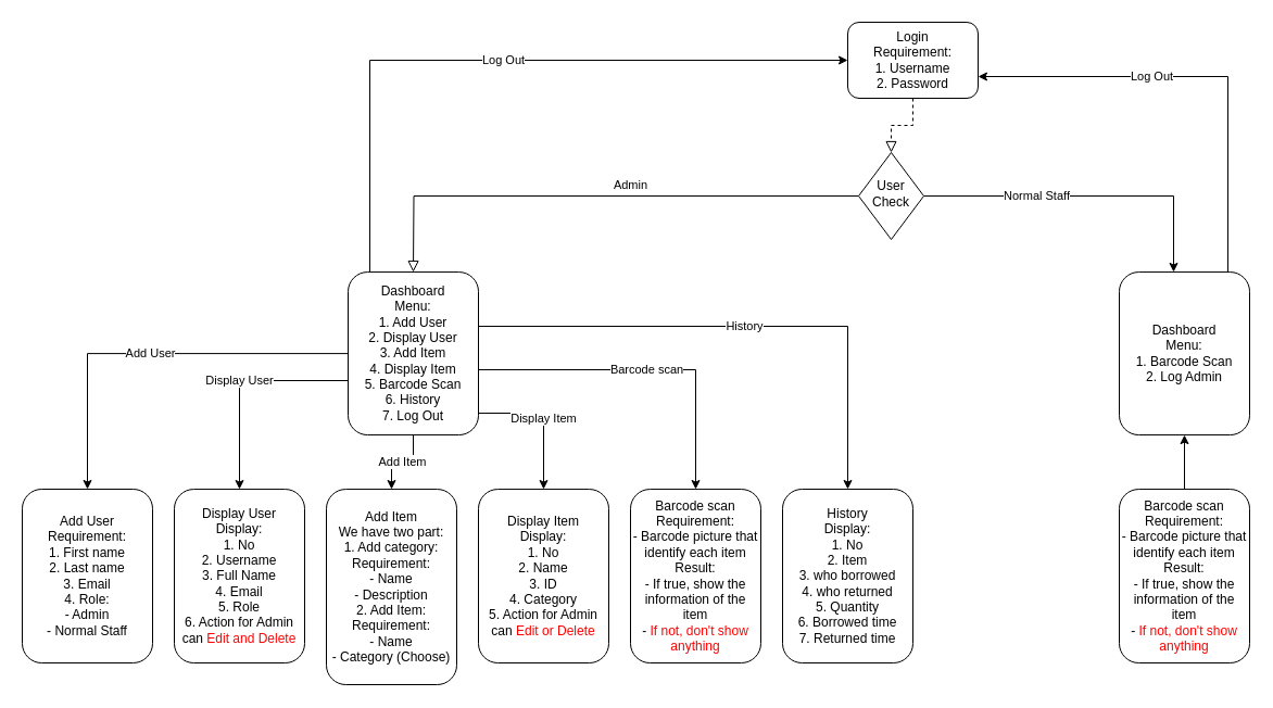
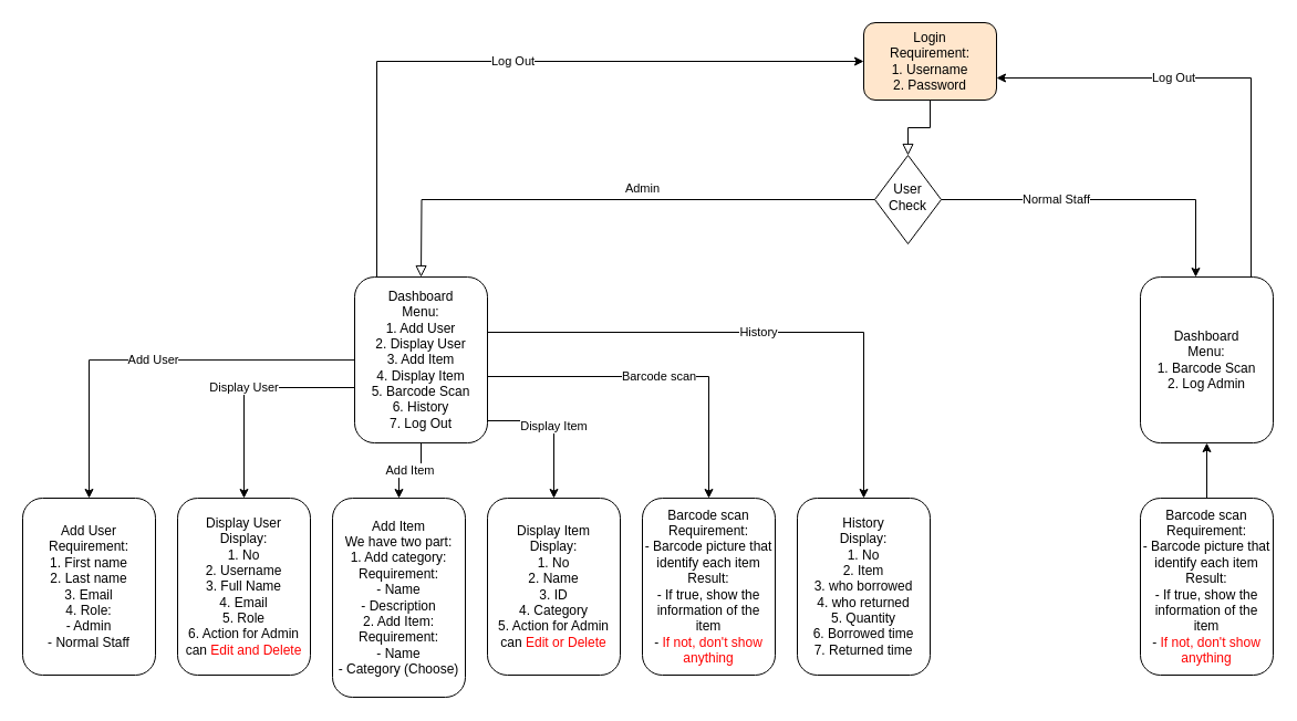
  <mxCell id="0" />
  <mxCell id="1" parent="0" />
- <mxCell id="2" value="" style="rounded=0;html=1;jettySize=auto;orthogonalLoop=1;fontSize=11;endArrow=block;endFill=0;endSize=8;strokeWidth=1;shadow=0;labelBackgroundColor=none;edgeStyle=orthogonalEdgeStyle;dashed=1;" parent="1" source="3" target="6" edge="1"><mxGeometry relative="1" as="geometry" /></mxCell>
- <mxCell id="3" value="Login&lt;div&gt;Requirement:&lt;/div&gt;&lt;div&gt;1. Username&lt;/div&gt;&lt;div&gt;2. Password&lt;/div&gt;" style="rounded=1;whiteSpace=wrap;html=1;fontSize=12;glass=0;strokeWidth=1;shadow=0;" parent="1" vertex="1"><mxGeometry x="780" y="20" width="120" height="70" as="geometry" /></mxCell>
+ <mxCell id="2" value="" style="rounded=0;html=1;jettySize=auto;orthogonalLoop=1;fontSize=11;endArrow=block;endFill=0;endSize=8;strokeWidth=1;shadow=0;labelBackgroundColor=none;edgeStyle=orthogonalEdgeStyle;" parent="1" source="3" target="6" edge="1"><mxGeometry relative="1" as="geometry" /></mxCell>
+ <mxCell id="3" value="Login&lt;div&gt;Requirement:&lt;/div&gt;&lt;div&gt;1. Username&lt;/div&gt;&lt;div&gt;2. Password&lt;/div&gt;" style="rounded=1;whiteSpace=wrap;html=1;fontSize=12;glass=0;strokeWidth=1;shadow=0;fillColor=#ffe6cc;" parent="1" vertex="1"><mxGeometry x="780" y="20" width="120" height="70" as="geometry" /></mxCell>
  <mxCell id="4" value="Admin" style="rounded=0;html=1;jettySize=auto;orthogonalLoop=1;fontSize=11;endArrow=block;endFill=0;endSize=8;strokeWidth=1;shadow=0;labelBackgroundColor=none;edgeStyle=orthogonalEdgeStyle;exitX=0;exitY=0.5;exitDx=0;exitDy=0;" parent="1" source="6" edge="1"><mxGeometry x="-0.124" y="-10" relative="1" as="geometry"><mxPoint as="offset" /><mxPoint x="380.067" y="199.997" as="sourcePoint" /><mxPoint x="380" y="250.05" as="targetPoint" /></mxGeometry></mxCell>
  <mxCell id="5" value="Normal Staff" style="edgeStyle=orthogonalEdgeStyle;rounded=0;orthogonalLoop=1;jettySize=auto;html=1;" edge="1" parent="1" source="6"><mxGeometry x="-0.308" relative="1" as="geometry"><mxPoint x="1080" y="250" as="targetPoint" /><Array as="points"><mxPoint x="1080" y="180" /><mxPoint x="1080" y="250" /></Array><mxPoint as="offset" /></mxGeometry></mxCell>
  <mxCell id="6" value="User Check" style="rhombus;whiteSpace=wrap;html=1;shadow=0;fontFamily=Helvetica;fontSize=12;align=center;strokeWidth=1;spacing=6;spacingTop=-4;" parent="1" vertex="1"><mxGeometry x="790" y="140" width="60" height="80" as="geometry" /></mxCell>
  <mxCell id="7" value="Display Item&lt;div&gt;Display:&lt;/div&gt;&lt;div&gt;1. No&lt;/div&gt;&lt;div&gt;2. Name&lt;/div&gt;&lt;div&gt;3. ID&lt;/div&gt;&lt;div&gt;4. Category&lt;/div&gt;&lt;div&gt;5. Action for Admin can &lt;font color=&quot;#ff0000&quot;&gt;Edit or Delete&lt;/font&gt;&lt;/div&gt;" style="rounded=1;whiteSpace=wrap;html=1;fontSize=12;glass=0;strokeWidth=1;shadow=0;" parent="1" vertex="1"><mxGeometry x="440" y="450.05" width="120" height="159.95" as="geometry" /></mxCell>
  <mxCell id="8" value="Add User" style="edgeStyle=orthogonalEdgeStyle;rounded=0;orthogonalLoop=1;jettySize=auto;html=1;entryX=0.5;entryY=0;entryDx=0;entryDy=0;" edge="1" parent="1" source="14" target="15"><mxGeometry relative="1" as="geometry" /></mxCell>
  <mxCell id="9" value="Display User" style="edgeStyle=orthogonalEdgeStyle;rounded=0;orthogonalLoop=1;jettySize=auto;html=1;entryX=0.5;entryY=0;entryDx=0;entryDy=0;" edge="1" parent="1" source="14" target="16"><mxGeometry relative="1" as="geometry"><Array as="points"><mxPoint x="220" y="350" /></Array></mxGeometry></mxCell>
  <mxCell id="10" value="Add Item" style="edgeStyle=orthogonalEdgeStyle;rounded=0;orthogonalLoop=1;jettySize=auto;html=1;entryX=0.5;entryY=0;entryDx=0;entryDy=0;" edge="1" parent="1" source="14" target="17"><mxGeometry relative="1" as="geometry" /></mxCell>
  <mxCell id="11" value="Display Item" style="edgeStyle=orthogonalEdgeStyle;rounded=0;orthogonalLoop=1;jettySize=auto;html=1;entryX=0.5;entryY=0;entryDx=0;entryDy=0;" edge="1" parent="1" source="14" target="7"><mxGeometry relative="1" as="geometry"><Array as="points"><mxPoint x="500" y="380" /></Array></mxGeometry></mxCell>
  <mxCell id="12" value="Barcode scan" style="edgeStyle=orthogonalEdgeStyle;rounded=0;orthogonalLoop=1;jettySize=auto;html=1;entryX=0.5;entryY=0;entryDx=0;entryDy=0;" edge="1" parent="1" source="14" target="18"><mxGeometry relative="1" as="geometry"><Array as="points"><mxPoint x="640" y="340" /></Array></mxGeometry></mxCell>
  <mxCell id="13" value="History" style="edgeStyle=orthogonalEdgeStyle;rounded=0;orthogonalLoop=1;jettySize=auto;html=1;entryX=0.5;entryY=0;entryDx=0;entryDy=0;" edge="1" parent="1" source="14" target="20"><mxGeometry relative="1" as="geometry"><Array as="points"><mxPoint x="780" y="300" /></Array></mxGeometry></mxCell>
  <mxCell id="14" value="&lt;div style=&quot;&quot;&gt;&lt;span style=&quot;background-color: initial;&quot;&gt;Dashboard&lt;/span&gt;&lt;/div&gt;&lt;div style=&quot;&quot;&gt;&lt;span style=&quot;background-color: initial;&quot;&gt;Menu:&lt;/span&gt;&lt;/div&gt;&lt;div style=&quot;&quot;&gt;&lt;span style=&quot;background-color: initial;&quot;&gt;1. Add User&lt;/span&gt;&lt;/div&gt;&lt;div style=&quot;&quot;&gt;&lt;span style=&quot;background-color: initial;&quot;&gt;2. Display User&lt;/span&gt;&lt;/div&gt;&lt;div style=&quot;&quot;&gt;&lt;span style=&quot;background-color: initial;&quot;&gt;3. Add Item&lt;/span&gt;&lt;/div&gt;&lt;div style=&quot;&quot;&gt;&lt;span style=&quot;background-color: initial;&quot;&gt;4. Display Item&lt;/span&gt;&lt;/div&gt;&lt;div style=&quot;&quot;&gt;&lt;span style=&quot;background-color: initial;&quot;&gt;5. Barcode Scan&lt;/span&gt;&lt;/div&gt;&lt;div style=&quot;&quot;&gt;&lt;span style=&quot;background-color: initial;&quot;&gt;6. History&lt;/span&gt;&lt;/div&gt;&lt;div style=&quot;&quot;&gt;&lt;span style=&quot;background-color: initial;&quot;&gt;7. Log Out&lt;/span&gt;&lt;/div&gt;" style="rounded=1;whiteSpace=wrap;html=1;fontSize=12;glass=0;strokeWidth=1;shadow=0;align=center;" parent="1" vertex="1"><mxGeometry x="320" y="250.05" width="120" height="150" as="geometry" /></mxCell>
  <mxCell id="15" value="Add User&lt;div&gt;Requirement:&lt;/div&gt;&lt;div&gt;1. First name&lt;/div&gt;&lt;div&gt;2. Last name&lt;/div&gt;&lt;div&gt;3. Email&lt;/div&gt;&lt;div&gt;4. Role:&lt;/div&gt;&lt;div&gt;- Admin&lt;/div&gt;&lt;div&gt;- Normal Staff&lt;/div&gt;" style="rounded=1;whiteSpace=wrap;html=1;fontSize=12;glass=0;strokeWidth=1;shadow=0;" vertex="1" parent="1"><mxGeometry x="20" y="450" width="120" height="160" as="geometry" /></mxCell>
  <mxCell id="16" value="Display User&lt;div&gt;Display:&lt;/div&gt;&lt;div&gt;1. No&lt;/div&gt;&lt;div&gt;2. Username&lt;/div&gt;&lt;div&gt;3. Full Name&lt;/div&gt;&lt;div&gt;4. Email&lt;/div&gt;&lt;div&gt;5. Role&lt;/div&gt;&lt;div&gt;6. Action for Admin can &lt;font color=&quot;#ff0000&quot;&gt;Edit and Delete&lt;/font&gt;&lt;/div&gt;" style="rounded=1;whiteSpace=wrap;html=1;fontSize=12;glass=0;strokeWidth=1;shadow=0;" vertex="1" parent="1"><mxGeometry x="160" y="450.05" width="120" height="159.95" as="geometry" /></mxCell>
  <mxCell id="17" value="Add Item&lt;div&gt;We have two part:&lt;/div&gt;&lt;div&gt;1. Add category:&lt;/div&gt;&lt;div&gt;&lt;div&gt;Requirement:&lt;/div&gt;&lt;div&gt;- Name&lt;/div&gt;&lt;div&gt;- Description&lt;/div&gt;&lt;div&gt;2. Add Item:&lt;/div&gt;&lt;div&gt;Requirement:&lt;/div&gt;&lt;div&gt;- Name&lt;/div&gt;&lt;div&gt;- Category (Choose)&lt;/div&gt;&lt;/div&gt;" style="rounded=1;whiteSpace=wrap;html=1;fontSize=12;glass=0;strokeWidth=1;shadow=0;" vertex="1" parent="1"><mxGeometry x="300" y="450.05" width="120" height="179.95" as="geometry" /></mxCell>
  <mxCell id="18" value="Barcode scan&lt;div&gt;Requirement:&lt;/div&gt;&lt;div&gt;- Barcode picture that identify each item&lt;/div&gt;&lt;div&gt;Result:&lt;/div&gt;&lt;div&gt;- If true, show the information of the item&lt;/div&gt;&lt;div&gt;- &lt;font color=&quot;#ff0000&quot;&gt;If not, don't show anything&lt;/font&gt;&lt;/div&gt;" style="rounded=1;whiteSpace=wrap;html=1;fontSize=12;glass=0;strokeWidth=1;shadow=0;" vertex="1" parent="1"><mxGeometry x="580" y="450.05" width="120" height="159.95" as="geometry" /></mxCell>
  <mxCell id="19" value="Log Out" style="endArrow=classic;html=1;rounded=0;entryX=0;entryY=0.5;entryDx=0;entryDy=0;" edge="1" parent="1" target="3"><mxGeometry width="50" height="50" relative="1" as="geometry"><mxPoint x="340" y="250" as="sourcePoint" /><mxPoint x="390" y="200" as="targetPoint" /><Array as="points"><mxPoint x="340" y="55" /></Array></mxGeometry></mxCell>
  <mxCell id="20" value="History&lt;div&gt;Display:&lt;/div&gt;&lt;div&gt;1. No&lt;/div&gt;&lt;div&gt;2. Item&lt;/div&gt;&lt;div&gt;3. who borrowed&lt;/div&gt;&lt;div&gt;4. who returned&lt;/div&gt;&lt;div&gt;5. Quantity&lt;/div&gt;&lt;div&gt;6. Borrowed time&lt;/div&gt;&lt;div&gt;7. Returned time&lt;/div&gt;" style="rounded=1;whiteSpace=wrap;html=1;fontSize=12;glass=0;strokeWidth=1;shadow=0;" vertex="1" parent="1"><mxGeometry x="720" y="450" width="120" height="160" as="geometry" /></mxCell>
  <mxCell id="21" value="&lt;div style=&quot;&quot;&gt;&lt;span style=&quot;background-color: initial;&quot;&gt;Dashboard&lt;/span&gt;&lt;/div&gt;&lt;div style=&quot;&quot;&gt;&lt;span style=&quot;background-color: initial;&quot;&gt;Menu:&lt;/span&gt;&lt;/div&gt;&lt;div style=&quot;&quot;&gt;&lt;span style=&quot;background-color: initial;&quot;&gt;1. Barcode Scan&lt;/span&gt;&lt;/div&gt;&lt;div style=&quot;&quot;&gt;&lt;span style=&quot;background-color: initial;&quot;&gt;2. Log Admin&lt;/span&gt;&lt;/div&gt;" style="rounded=1;whiteSpace=wrap;html=1;fontSize=12;glass=0;strokeWidth=1;shadow=0;align=center;" vertex="1" parent="1"><mxGeometry x="1030" y="250.05" width="120" height="150" as="geometry" /></mxCell>
  <mxCell id="22" style="edgeStyle=orthogonalEdgeStyle;rounded=0;orthogonalLoop=1;jettySize=auto;html=1;entryX=0.5;entryY=1;entryDx=0;entryDy=0;" edge="1" parent="1" source="23" target="21"><mxGeometry relative="1" as="geometry" /></mxCell>
  <mxCell id="23" value="Barcode scan&lt;div&gt;Requirement:&lt;/div&gt;&lt;div&gt;- Barcode picture that identify each item&lt;/div&gt;&lt;div&gt;Result:&lt;/div&gt;&lt;div&gt;- If true, show the information of the item&lt;/div&gt;&lt;div&gt;- &lt;font color=&quot;#ff0000&quot;&gt;If not, don't show anything&lt;/font&gt;&lt;/div&gt;" style="rounded=1;whiteSpace=wrap;html=1;fontSize=12;glass=0;strokeWidth=1;shadow=0;" vertex="1" parent="1"><mxGeometry x="1030" y="450.05" width="120" height="159.95" as="geometry" /></mxCell>
  <mxCell id="24" value="Log Out" style="endArrow=classic;html=1;rounded=0;" edge="1" parent="1"><mxGeometry x="0.22" width="50" height="50" relative="1" as="geometry"><mxPoint x="1130" y="250" as="sourcePoint" /><mxPoint x="900" y="70" as="targetPoint" /><Array as="points"><mxPoint x="1130" y="70" /></Array><mxPoint as="offset" /></mxGeometry></mxCell>
